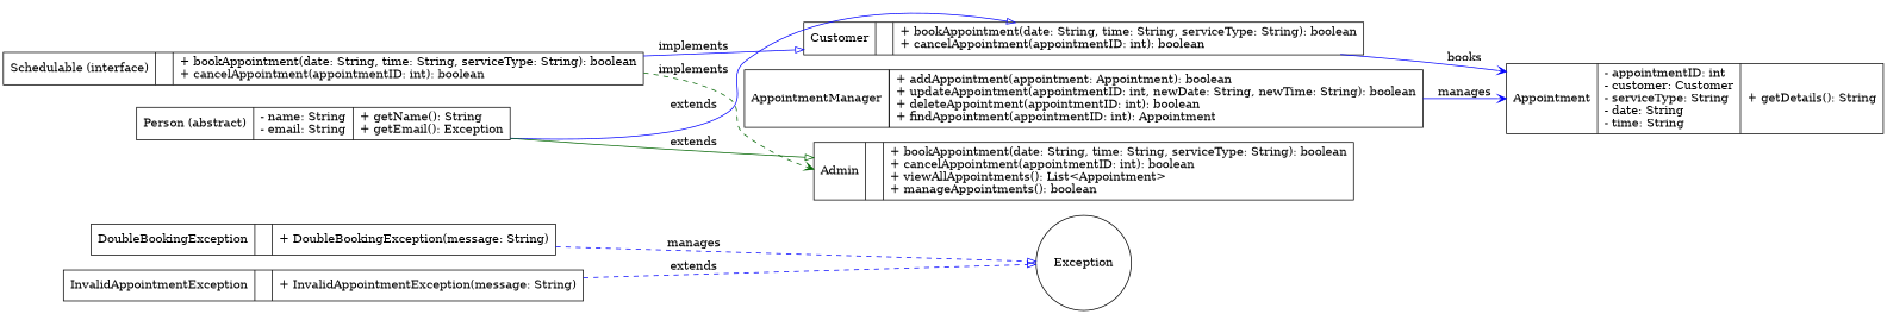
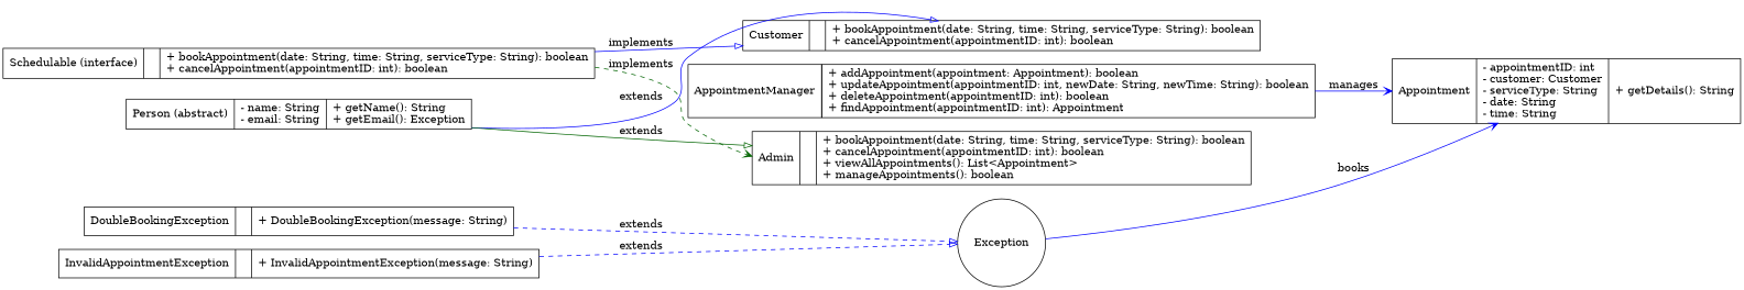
  digraph {
    fontsize=11
    rankdir=LR
    node [shape=record]
    edge [arrowhead=onormal color=blue]
    n1 [label="{Schedulable (interface)| |+ bookAppointment(date: String, time: String, serviceType: String): boolean\l+ cancelAppointment(appointmentID: int): boolean\l}"]
    n2 [label="{Customer| |+ bookAppointment(date: String, time: String, serviceType: String): boolean\l+ cancelAppointment(appointmentID: int): boolean\l}"]
    n3 [label="{Admin| |+ bookAppointment(date: String, time: String, serviceType: String): boolean\l+ cancelAppointment(appointmentID: int): boolean\l+ viewAllAppointments(): List\<Appointment\>\l+ manageAppointments(): boolean\l}"]
    n4 [label="{Appointment|- appointmentID: int\l- customer: Customer\l- serviceType: String\l- date: String\l- time: String\l|+ getDetails(): String\l}"]
    n5 [label="{Person (abstract)|- name: String\l- email: String\l|+ getName(): String\l+ getEmail(): Exception\l}"]
    n6 [label="{AppointmentManager|- appointments: List<Appointment>\l|+ addAppointment(appointment: Appointment): boolean\l+ updateAppointment(appointmentID: int, newDate: String, newTime: String): boolean\l+ deleteAppointment(appointmentID: int): boolean\l+ findAppointment(appointmentID: int): Appointment\l}"]
    n7 [label="{DoubleBookingException| |+ DoubleBookingException(message: String)\l}"]
    Exception [shape=circle]
    n9 [label="{InvalidAppointmentException| |+ InvalidAppointmentException(message: String)\l}"]
    n1 -> n2 [label=implements style=solid]
    n1 -> n3 [arrowhead=vee color=darkgreen label=implements style=dashed]
-   n2 -> n4 [arrowhead=vee label=books]
+   Exception -> n4 [arrowhead=vee label=books]
    n5 -> n2 [label=extends]
    n5 -> n3 [color=darkgreen label=extends]
    n6 -> n4 [arrowhead=vee label=manages]
-   n7 -> Exception [label=manages style=dashed]
+   n7 -> Exception [label=extends style=dashed]
    n9 -> Exception [label=extends style=dashed]
  }
